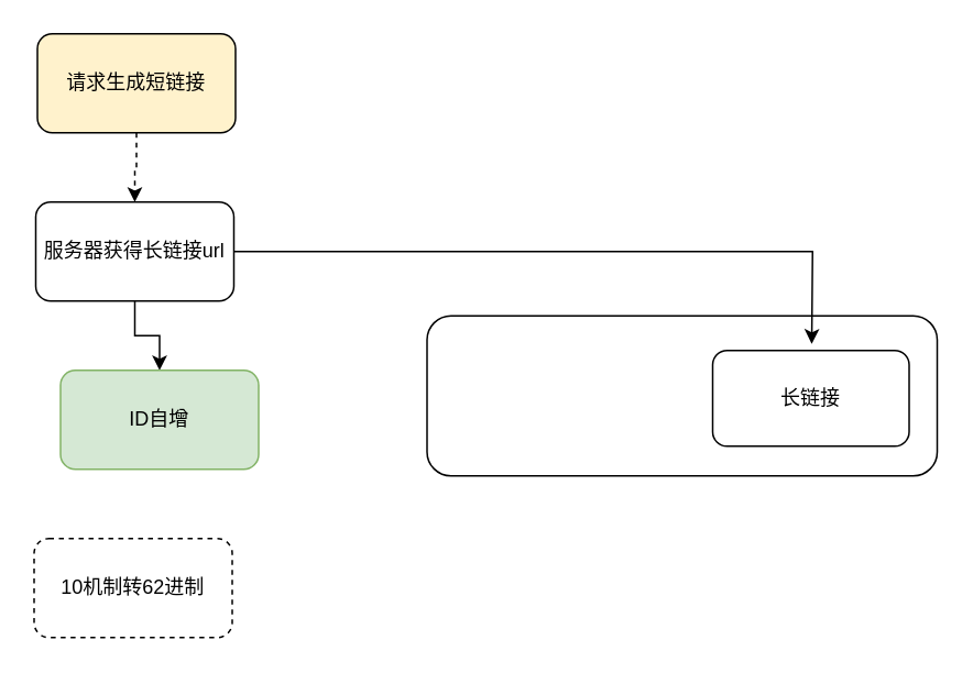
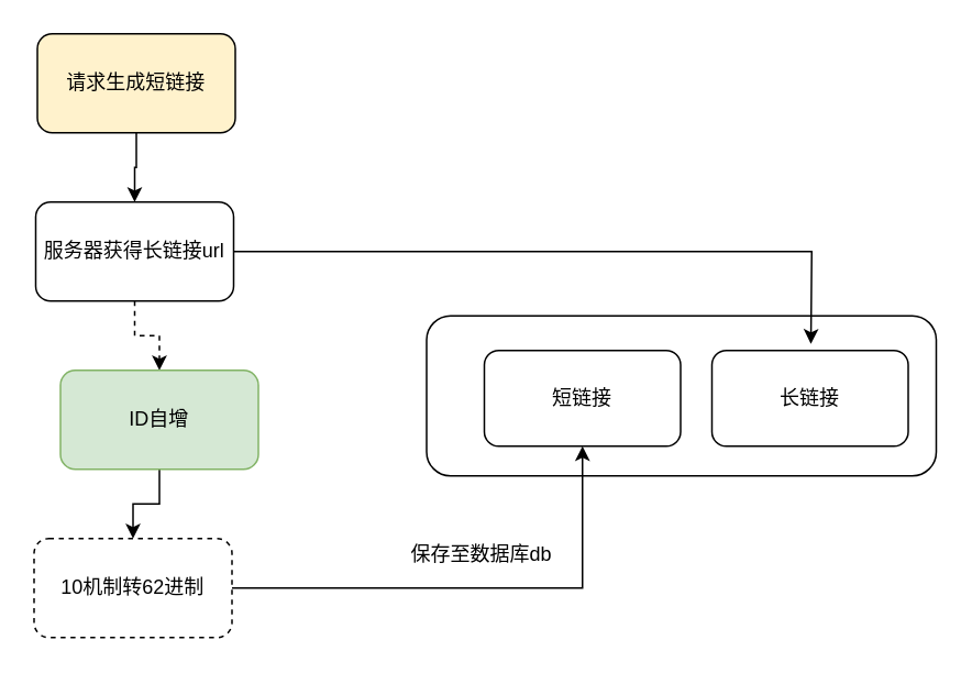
  <mxCell id="0" />
  <mxCell id="1" parent="0" />
  <mxCell id="2" value="" style="rounded=1;whiteSpace=wrap;html=1;" vertex="1" parent="1"><mxGeometry x="258" y="191" width="309" height="97" as="geometry" /></mxCell>
- <mxCell id="3" value="" style="edgeStyle=orthogonalEdgeStyle;rounded=0;orthogonalLoop=1;jettySize=auto;html=1;" edge="1" parent="1" source="5" target="7"><mxGeometry relative="1" as="geometry" /></mxCell>
+ <mxCell id="3" value="" style="edgeStyle=orthogonalEdgeStyle;rounded=0;orthogonalLoop=1;jettySize=auto;html=1;dashed=1;" edge="1" parent="1" source="5" target="7"><mxGeometry relative="1" as="geometry" /></mxCell>
  <mxCell id="4" style="edgeStyle=orthogonalEdgeStyle;rounded=0;orthogonalLoop=1;jettySize=auto;html=1;exitX=1;exitY=0.5;exitDx=0;exitDy=0;" edge="1" parent="1" source="5"><mxGeometry relative="1" as="geometry"><mxPoint x="491" y="208" as="targetPoint" /></mxGeometry></mxCell>
  <mxCell id="5" value="服务器获得长链接url" style="rounded=1;whiteSpace=wrap;html=1;" parent="1" vertex="1"><mxGeometry x="21" y="122" width="120" height="60" as="geometry" /></mxCell>
+ <mxCell id="6" value="" style="edgeStyle=orthogonalEdgeStyle;rounded=0;orthogonalLoop=1;jettySize=auto;html=1;" edge="1" parent="1" source="7" target="9"><mxGeometry relative="1" as="geometry" /></mxCell>
  <mxCell id="7" value="ID自增&lt;br&gt;" style="rounded=1;whiteSpace=wrap;html=1;fillColor=#d5e8d4;strokeColor=#82b366;" vertex="1" parent="1"><mxGeometry x="36" y="224" width="120" height="60" as="geometry" /></mxCell>
+ <mxCell id="8" style="edgeStyle=orthogonalEdgeStyle;rounded=0;orthogonalLoop=1;jettySize=auto;html=1;exitX=1;exitY=0.5;exitDx=0;exitDy=0;" edge="1" parent="1" source="9" target="12"><mxGeometry relative="1" as="geometry" /></mxCell>
  <mxCell id="9" value="&lt;span&gt;10机制转62进制&lt;/span&gt;" style="rounded=1;whiteSpace=wrap;html=1;dashed=1;" vertex="1" parent="1"><mxGeometry x="20" y="326" width="120" height="60" as="geometry" /></mxCell>
- <mxCell id="10" value="" style="edgeStyle=orthogonalEdgeStyle;rounded=0;orthogonalLoop=1;jettySize=auto;html=1;dashed=1;" edge="1" parent="1" source="11" target="5"><mxGeometry relative="1" as="geometry" /></mxCell>
+ <mxCell id="10" value="" style="edgeStyle=orthogonalEdgeStyle;rounded=0;orthogonalLoop=1;jettySize=auto;html=1;" edge="1" parent="1" source="11" target="5"><mxGeometry relative="1" as="geometry" /></mxCell>
  <mxCell id="11" value="请求生成短链接" style="rounded=1;whiteSpace=wrap;html=1;fillColor=#fff2cc;" vertex="1" parent="1"><mxGeometry x="22" y="20" width="120" height="60" as="geometry" /></mxCell>
+ <mxCell id="12" value="短链接" style="rounded=1;whiteSpace=wrap;html=1;" vertex="1" parent="1"><mxGeometry x="293" y="212" width="119" height="58" as="geometry" /></mxCell>
  <mxCell id="13" value="长链接" style="rounded=1;whiteSpace=wrap;html=1;" vertex="1" parent="1"><mxGeometry x="431" y="212" width="119" height="58" as="geometry" /></mxCell>
+ <mxCell id="14" value="保存至数据库db" style="text;html=1;strokeColor=none;fillColor=none;align=center;verticalAlign=middle;whiteSpace=wrap;rounded=0;" vertex="1" parent="1"><mxGeometry x="234" y="318" width="115" height="35" as="geometry" /></mxCell>
